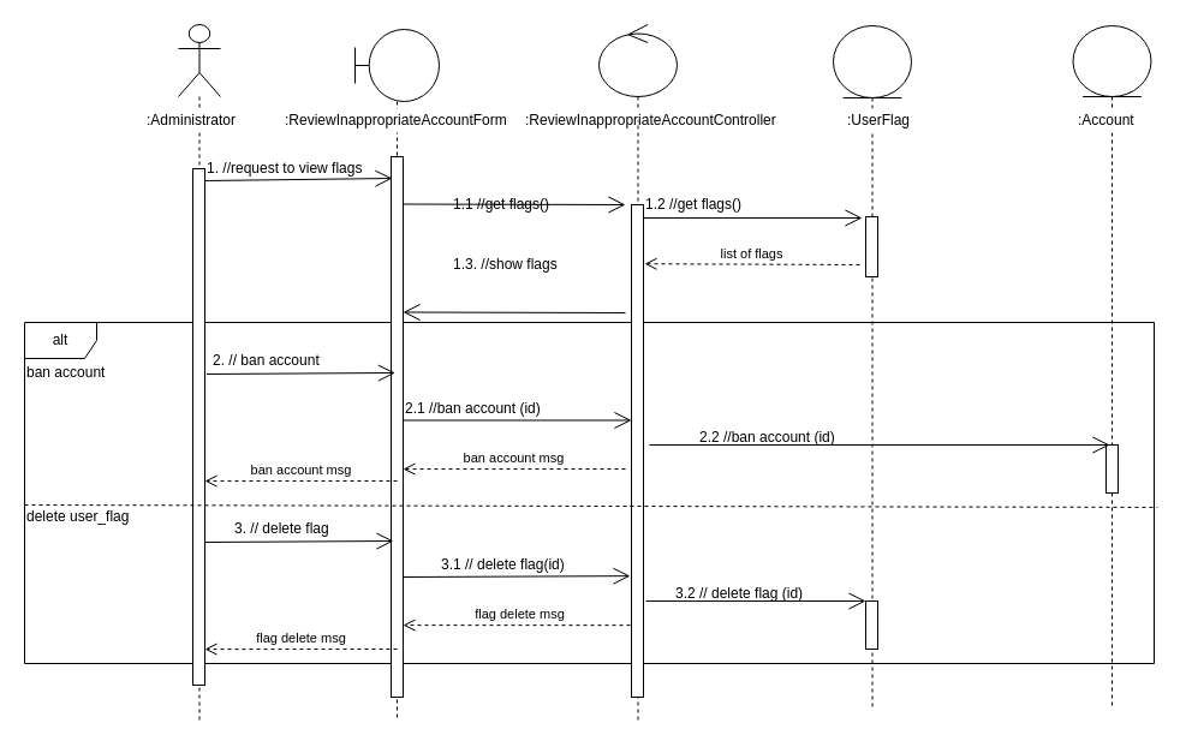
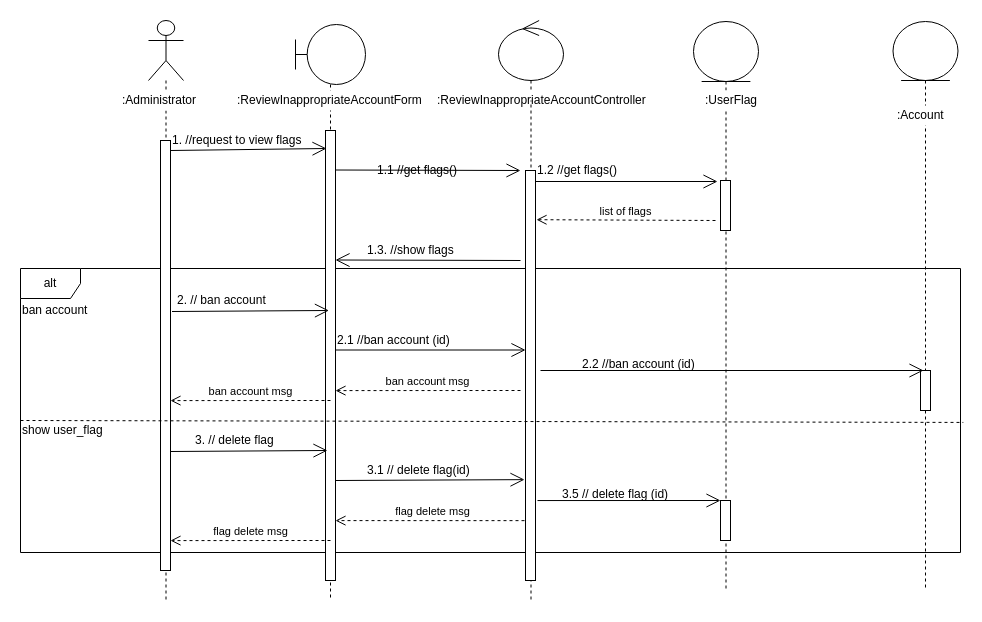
  <mxCell id="0" />
  <mxCell id="1" parent="0" />
  <mxCell id="2" value="" style="shape=umlLifeline;participant=umlEntity;perimeter=lifelinePerimeter;whiteSpace=wrap;html=1;container=1;collapsible=0;recursiveResize=0;verticalAlign=top;spacingTop=36;labelBackgroundColor=#ffffff;outlineConnect=0;fillColor=#ffffff;size=60;" parent="1" vertex="1"><mxGeometry x="693" y="21" width="65" height="569" as="geometry" /></mxCell>
  <mxCell id="3" value="" style="shape=umlLifeline;participant=umlControl;perimeter=lifelinePerimeter;whiteSpace=wrap;html=1;container=1;collapsible=0;recursiveResize=0;verticalAlign=top;spacingTop=36;labelBackgroundColor=#ffffff;outlineConnect=0;fillColor=#ffffff;size=60;" parent="1" vertex="1"><mxGeometry x="498" y="20" width="65" height="580" as="geometry" /></mxCell>
  <mxCell id="4" value="" style="shape=umlLifeline;participant=umlBoundary;perimeter=lifelinePerimeter;whiteSpace=wrap;html=1;container=1;collapsible=0;recursiveResize=0;verticalAlign=top;spacingTop=36;labelBackgroundColor=#ffffff;outlineConnect=0;fillColor=#ffffff;size=60;" parent="1" vertex="1"><mxGeometry x="295" y="24" width="70" height="576" as="geometry" /></mxCell>
  <mxCell id="5" value="" style="shape=umlLifeline;participant=umlActor;perimeter=lifelinePerimeter;whiteSpace=wrap;html=1;container=1;collapsible=0;recursiveResize=0;verticalAlign=top;spacingTop=36;labelBackgroundColor=#ffffff;outlineConnect=0;fillColor=#ffffff;size=60;" parent="1" vertex="1"><mxGeometry x="148" y="20" width="35" height="580" as="geometry" /></mxCell>
  <mxCell id="6" value="" style="shape=umlLifeline;participant=umlEntity;perimeter=lifelinePerimeter;whiteSpace=wrap;html=1;container=1;collapsible=0;recursiveResize=0;verticalAlign=top;spacingTop=36;labelBackgroundColor=#ffffff;outlineConnect=0;fillColor=#ffffff;size=59;" parent="1" vertex="1"><mxGeometry x="892.5" y="21" width="65" height="569" as="geometry" /></mxCell>
- <mxCell id="7" value=":Account" style="text;html=1;resizable=0;points=[];autosize=1;align=left;verticalAlign=top;spacingTop=-4;fillColor=#ffffff;" parent="6" vertex="1"><mxGeometry x="2.5" y="69" width="60" height="20" as="geometry" /></mxCell>
+ <mxCell id="7" value=":Account" style="text;html=1;resizable=0;points=[];autosize=1;align=left;verticalAlign=top;spacingTop=-4;fillColor=#ffffff;" parent="6" vertex="1"><mxGeometry x="2.5" y="84" width="60" height="20" as="geometry" /></mxCell>
  <mxCell id="8" value="alt" style="shape=umlFrame;whiteSpace=wrap;html=1;fillColor=#ffffff;" parent="1" vertex="1"><mxGeometry x="20" y="268" width="940" height="284" as="geometry" /></mxCell>
  <mxCell id="9" value="" style="html=1;points=[];perimeter=orthogonalPerimeter;fillColor=#ffffff;" parent="1" vertex="1"><mxGeometry x="160" y="140" width="10" height="430" as="geometry" /></mxCell>
  <mxCell id="10" value="" style="endArrow=open;endFill=1;endSize=12;html=1;entryX=0.1;entryY=0.04;entryDx=0;entryDy=0;entryPerimeter=0;" parent="1" target="12" edge="1"><mxGeometry width="160" relative="1" as="geometry"><mxPoint x="170" y="150" as="sourcePoint" /><mxPoint x="320" y="149" as="targetPoint" /></mxGeometry></mxCell>
  <mxCell id="11" value="1. //request to view flags" style="text;html=1;resizable=0;points=[];autosize=1;align=left;verticalAlign=top;spacingTop=-4;" parent="1" vertex="1"><mxGeometry x="170" y="130" width="140" height="20" as="geometry" /></mxCell>
  <mxCell id="12" value="" style="html=1;points=[];perimeter=orthogonalPerimeter;fillColor=#ffffff;" parent="1" vertex="1"><mxGeometry x="325" y="130" width="10" height="450" as="geometry" /></mxCell>
  <mxCell id="13" value="" style="html=1;points=[];perimeter=orthogonalPerimeter;fillColor=#ffffff;" parent="1" vertex="1"><mxGeometry x="720" y="180" width="10" height="50" as="geometry" /></mxCell>
  <mxCell id="14" value="" style="endArrow=open;endFill=1;endSize=12;html=1;" parent="1" edge="1"><mxGeometry width="160" relative="1" as="geometry"><mxPoint x="335" y="169.5" as="sourcePoint" /><mxPoint x="520" y="170" as="targetPoint" /></mxGeometry></mxCell>
  <mxCell id="15" value="1.1 //get flags()" style="text;html=1;resizable=0;points=[];autosize=1;align=left;verticalAlign=top;spacingTop=-4;" parent="1" vertex="1"><mxGeometry x="375" y="160" width="100" height="20" as="geometry" /></mxCell>
  <mxCell id="16" value="" style="endArrow=open;endFill=1;endSize=12;html=1;entryX=-0.3;entryY=0.02;entryDx=0;entryDy=0;entryPerimeter=0;" parent="1" source="36" target="13" edge="1"><mxGeometry width="160" relative="1" as="geometry"><mxPoint x="510" y="180" as="sourcePoint" /><mxPoint x="675" y="180.5" as="targetPoint" /></mxGeometry></mxCell>
  <mxCell id="17" value="1.2 //get flags()" style="text;html=1;resizable=0;points=[];autosize=1;align=left;verticalAlign=top;spacingTop=-4;" parent="1" vertex="1"><mxGeometry x="535" y="160" width="100" height="20" as="geometry" /></mxCell>
  <mxCell id="18" value="list of flags" style="html=1;verticalAlign=bottom;endArrow=open;dashed=1;endSize=8;exitX=-0.5;exitY=0.8;exitDx=0;exitDy=0;exitPerimeter=0;entryX=1.1;entryY=0.12;entryDx=0;entryDy=0;entryPerimeter=0;" parent="1" source="13" target="36" edge="1"><mxGeometry relative="1" as="geometry"><mxPoint x="670" y="220" as="sourcePoint" /><mxPoint x="511" y="220" as="targetPoint" /></mxGeometry></mxCell>
  <mxCell id="19" value="" style="endArrow=none;endFill=0;endSize=0;html=1;startArrow=open;startFill=0;startSize=12;" parent="1" edge="1"><mxGeometry width="160" relative="1" as="geometry"><mxPoint x="335" y="259.5" as="sourcePoint" /><mxPoint x="520" y="260" as="targetPoint" /></mxGeometry></mxCell>
- <mxCell id="20" value="1.3. //show flags" style="text;html=1;resizable=0;points=[];autosize=1;align=left;verticalAlign=top;spacingTop=-4;" parent="1" vertex="1"><mxGeometry x="375" y="210" width="100" height="20" as="geometry" /></mxCell>
+ <mxCell id="20" value="1.3. //show flags" style="text;html=1;resizable=0;points=[];autosize=1;align=left;verticalAlign=top;spacingTop=-4;" parent="1" vertex="1"><mxGeometry x="365" y="240" width="100" height="20" as="geometry" /></mxCell>
  <mxCell id="21" value="" style="endArrow=open;endFill=1;endSize=12;html=1;entryX=0.981;entryY=0.95;entryDx=0;entryDy=0;entryPerimeter=0;" parent="1" edge="1"><mxGeometry width="160" relative="1" as="geometry"><mxPoint x="171.5" y="311" as="sourcePoint" /><mxPoint x="328.46" y="310" as="targetPoint" /></mxGeometry></mxCell>
  <mxCell id="22" value="ban account msg" style="html=1;verticalAlign=bottom;endArrow=open;dashed=1;endSize=8;entryX=0.9;entryY=0.167;entryDx=0;entryDy=0;entryPerimeter=0;" parent="1" edge="1"><mxGeometry relative="1" as="geometry"><mxPoint x="330" y="400" as="sourcePoint" /><mxPoint x="170" y="400.1" as="targetPoint" /></mxGeometry></mxCell>
  <mxCell id="23" value="" style="endArrow=open;endFill=1;endSize=12;html=1;" parent="1" target="36" edge="1"><mxGeometry width="160" relative="1" as="geometry"><mxPoint x="335" y="349.5" as="sourcePoint" /><mxPoint x="500" y="350" as="targetPoint" /></mxGeometry></mxCell>
  <mxCell id="24" value="ban account msg" style="html=1;verticalAlign=bottom;endArrow=open;dashed=1;endSize=8;entryX=0.9;entryY=0.167;entryDx=0;entryDy=0;entryPerimeter=0;" parent="1" edge="1"><mxGeometry relative="1" as="geometry"><mxPoint x="520" y="390" as="sourcePoint" /><mxPoint x="335" y="390.1" as="targetPoint" /></mxGeometry></mxCell>
  <mxCell id="25" value="" style="endArrow=open;endFill=1;endSize=12;html=1;entryX=0.981;entryY=0.95;entryDx=0;entryDy=0;entryPerimeter=0;" parent="1" edge="1"><mxGeometry width="160" relative="1" as="geometry"><mxPoint x="170" y="451" as="sourcePoint" /><mxPoint x="326.96" y="450" as="targetPoint" /></mxGeometry></mxCell>
  <mxCell id="26" value="" style="endArrow=open;endFill=1;endSize=12;html=1;entryX=-0.1;entryY=0.754;entryDx=0;entryDy=0;entryPerimeter=0;" parent="1" target="36" edge="1"><mxGeometry width="160" relative="1" as="geometry"><mxPoint x="335" y="480" as="sourcePoint" /><mxPoint x="500" y="480.5" as="targetPoint" /></mxGeometry></mxCell>
  <mxCell id="27" value="flag delete msg" style="html=1;verticalAlign=bottom;endArrow=open;dashed=1;endSize=8;entryX=0.9;entryY=0.167;entryDx=0;entryDy=0;entryPerimeter=0;exitX=0.5;exitY=0.854;exitDx=0;exitDy=0;exitPerimeter=0;" parent="1" source="36" edge="1"><mxGeometry relative="1" as="geometry"><mxPoint x="496" y="520" as="sourcePoint" /><mxPoint x="335" y="520.1" as="targetPoint" /></mxGeometry></mxCell>
  <mxCell id="28" value="flag delete msg" style="html=1;verticalAlign=bottom;endArrow=open;dashed=1;endSize=8;entryX=0.9;entryY=0.167;entryDx=0;entryDy=0;entryPerimeter=0;" parent="1" edge="1"><mxGeometry relative="1" as="geometry"><mxPoint x="330" y="540" as="sourcePoint" /><mxPoint x="170" y="540.1" as="targetPoint" /></mxGeometry></mxCell>
  <mxCell id="29" value="" style="html=1;points=[];perimeter=orthogonalPerimeter;fillColor=#ffffff;" parent="1" vertex="1"><mxGeometry x="920" y="370" width="10" height="40" as="geometry" /></mxCell>
  <mxCell id="30" value="" style="endArrow=open;endFill=1;endSize=12;html=1;strokeWidth=1;entryX=0.3;entryY=0;entryDx=0;entryDy=0;entryPerimeter=0;" parent="1" target="29" edge="1"><mxGeometry width="160" relative="1" as="geometry"><mxPoint x="540" y="370" as="sourcePoint" /><mxPoint x="670" y="369.5" as="targetPoint" /></mxGeometry></mxCell>
  <mxCell id="31" value="" style="html=1;points=[];perimeter=orthogonalPerimeter;fillColor=#ffffff;" parent="1" vertex="1"><mxGeometry x="720" y="500" width="10" height="40" as="geometry" /></mxCell>
  <mxCell id="32" value="" style="endArrow=open;endFill=1;endSize=12;html=1;strokeWidth=1;entryX=0;entryY=0;entryDx=0;entryDy=0;entryPerimeter=0;exitX=1.2;exitY=0.805;exitDx=0;exitDy=0;exitPerimeter=0;" parent="1" source="36" target="31" edge="1"><mxGeometry width="160" relative="1" as="geometry"><mxPoint x="510" y="499.5" as="sourcePoint" /><mxPoint x="670" y="499.5" as="targetPoint" /></mxGeometry></mxCell>
  <mxCell id="33" value="2. // ban account" style="text;html=1;resizable=0;points=[];autosize=1;align=left;verticalAlign=top;spacingTop=-4;" parent="1" vertex="1"><mxGeometry x="175" y="290" width="100" height="20" as="geometry" /></mxCell>
  <mxCell id="34" value="3. // delete flag" style="text;html=1;resizable=0;points=[];autosize=1;align=left;verticalAlign=top;spacingTop=-4;" parent="1" vertex="1"><mxGeometry x="192.5" y="430" width="90" height="20" as="geometry" /></mxCell>
  <mxCell id="35" value="2.1 //ban account (id)" style="text;html=1;resizable=0;points=[];autosize=1;align=left;verticalAlign=top;spacingTop=-4;" parent="1" vertex="1"><mxGeometry x="335" y="330" width="130" height="20" as="geometry" /></mxCell>
  <mxCell id="36" value="" style="html=1;points=[];perimeter=orthogonalPerimeter;fillColor=#ffffff;" parent="1" vertex="1"><mxGeometry x="525" y="170" width="10" height="410" as="geometry" /></mxCell>
  <mxCell id="37" value="3.1 // delete flag(id)" style="text;html=1;resizable=0;points=[];autosize=1;align=left;verticalAlign=top;spacingTop=-4;" parent="1" vertex="1"><mxGeometry x="365" y="460" width="120" height="20" as="geometry" /></mxCell>
  <mxCell id="38" value="2.2 //ban account (id)" style="text;html=1;" parent="1" vertex="1"><mxGeometry x="580" y="350" width="200" height="30" as="geometry" /></mxCell>
- <mxCell id="39" value="3.2 // delete flag (id)" style="text;html=1;" parent="1" vertex="1"><mxGeometry x="560" y="480" width="140" height="30" as="geometry" /></mxCell>
+ <mxCell id="39" value="3.5 // delete flag (id)" style="text;html=1;" parent="1" vertex="1"><mxGeometry x="560" y="480" width="140" height="30" as="geometry" /></mxCell>
  <mxCell id="40" value=":Administrator" style="text;html=1;resizable=0;points=[];autosize=1;align=left;verticalAlign=top;spacingTop=-4;fillColor=#ffffff;" parent="1" vertex="1"><mxGeometry x="120" y="90" width="90" height="20" as="geometry" /></mxCell>
  <mxCell id="41" value=":ReviewInappropriateAccountForm" style="text;html=1;resizable=0;points=[];autosize=1;align=left;verticalAlign=top;spacingTop=-4;fillColor=#ffffff;" parent="1" vertex="1"><mxGeometry x="235" y="90" width="200" height="20" as="geometry" /></mxCell>
  <mxCell id="42" value=":ReviewInappropriateAccountController" style="text;html=1;resizable=0;points=[];autosize=1;align=left;verticalAlign=top;spacingTop=-4;fillColor=#ffffff;" parent="1" vertex="1"><mxGeometry x="435" y="90" width="220" height="10" as="geometry" /></mxCell>
  <mxCell id="43" value=":UserFlag" style="text;html=1;resizable=0;points=[];autosize=1;align=left;verticalAlign=top;spacingTop=-4;fillColor=#ffffff;" parent="1" vertex="1"><mxGeometry x="703" y="90" width="70" height="20" as="geometry" /></mxCell>
  <mxCell id="44" value="ban account" style="text;html=1;resizable=0;points=[];autosize=1;align=left;verticalAlign=top;spacingTop=-4;" parent="1" vertex="1"><mxGeometry x="20" y="300" width="80" height="20" as="geometry" /></mxCell>
- <mxCell id="45" value="delete user_flag" style="text;html=1;resizable=0;points=[];autosize=1;align=left;verticalAlign=top;spacingTop=-4;" parent="1" vertex="1"><mxGeometry x="20" y="420" width="100" height="20" as="geometry" /></mxCell>
+ <mxCell id="45" value="show user_flag" style="text;html=1;resizable=0;points=[];autosize=1;align=left;verticalAlign=top;spacingTop=-4;" parent="1" vertex="1"><mxGeometry x="20" y="420" width="100" height="20" as="geometry" /></mxCell>
  <mxCell id="46" value="" style="endArrow=none;dashed=1;endFill=0;endSize=12;html=1;strokeWidth=1;entryX=1.003;entryY=0.542;entryDx=0;entryDy=0;entryPerimeter=0;" parent="1" target="8" edge="1"><mxGeometry width="160" relative="1" as="geometry"><mxPoint x="20" y="420" as="sourcePoint" /><mxPoint x="180" y="420" as="targetPoint" /></mxGeometry></mxCell>
